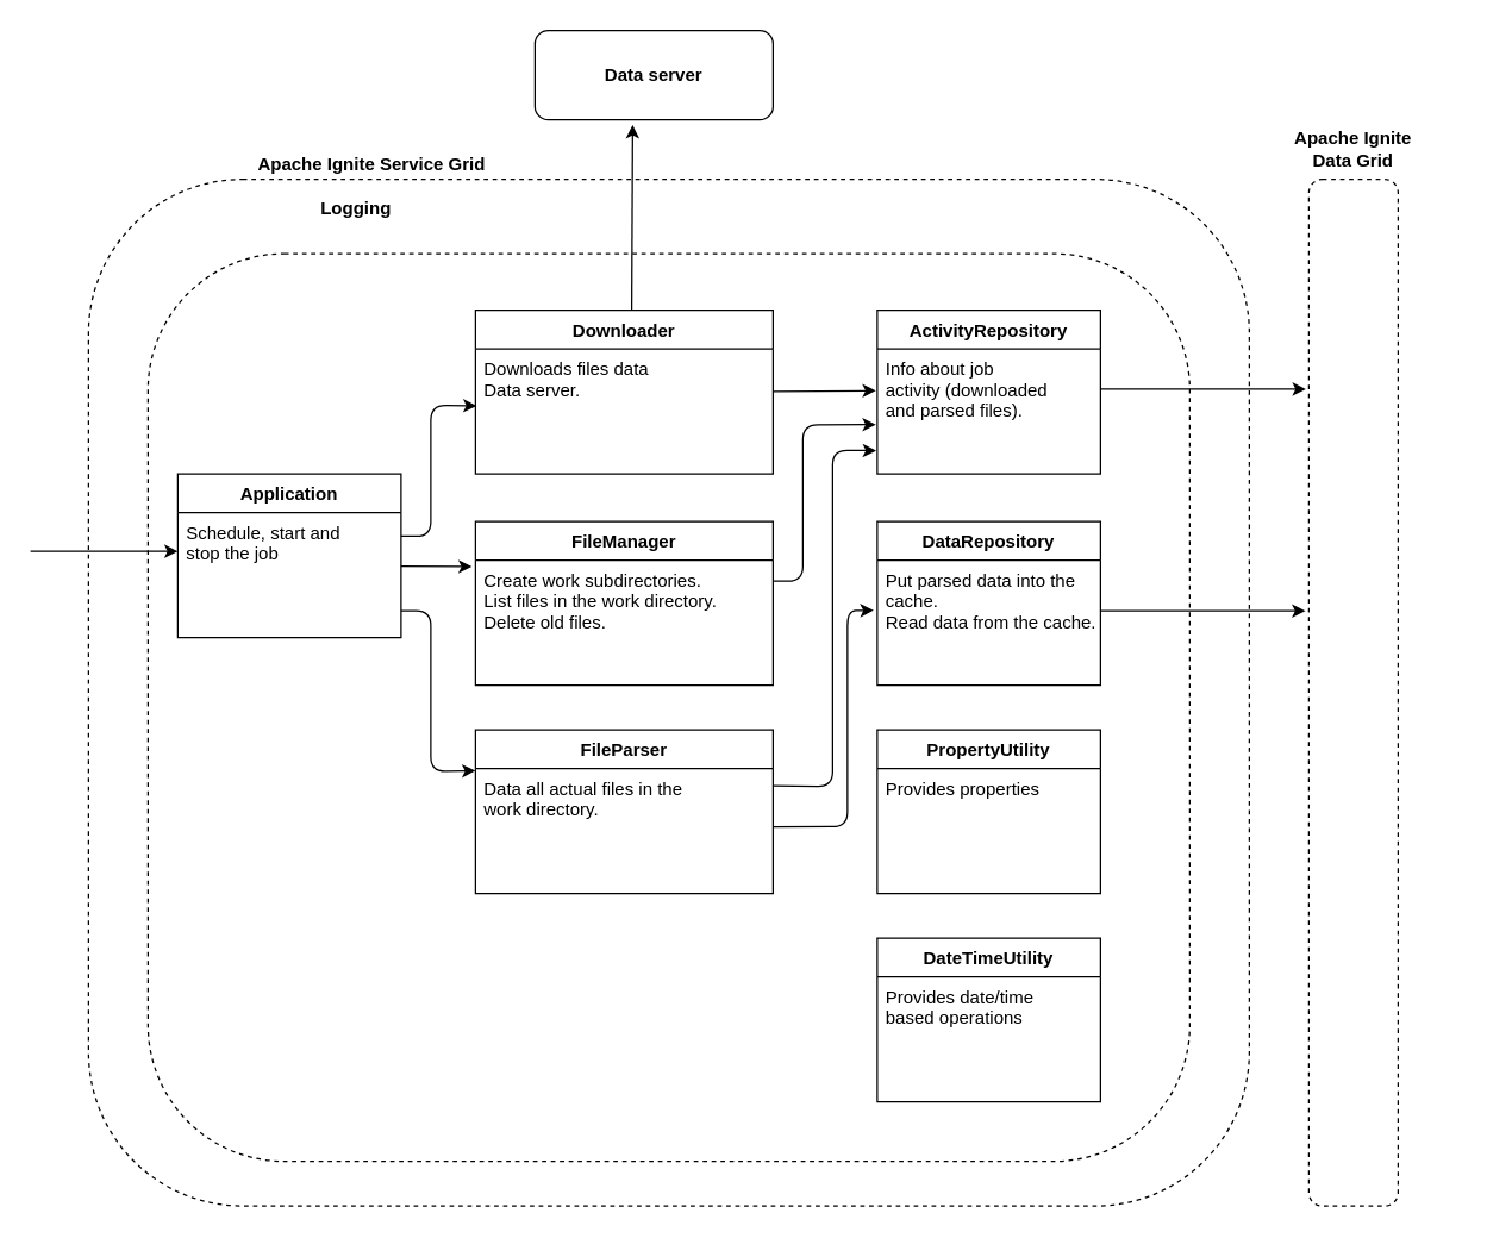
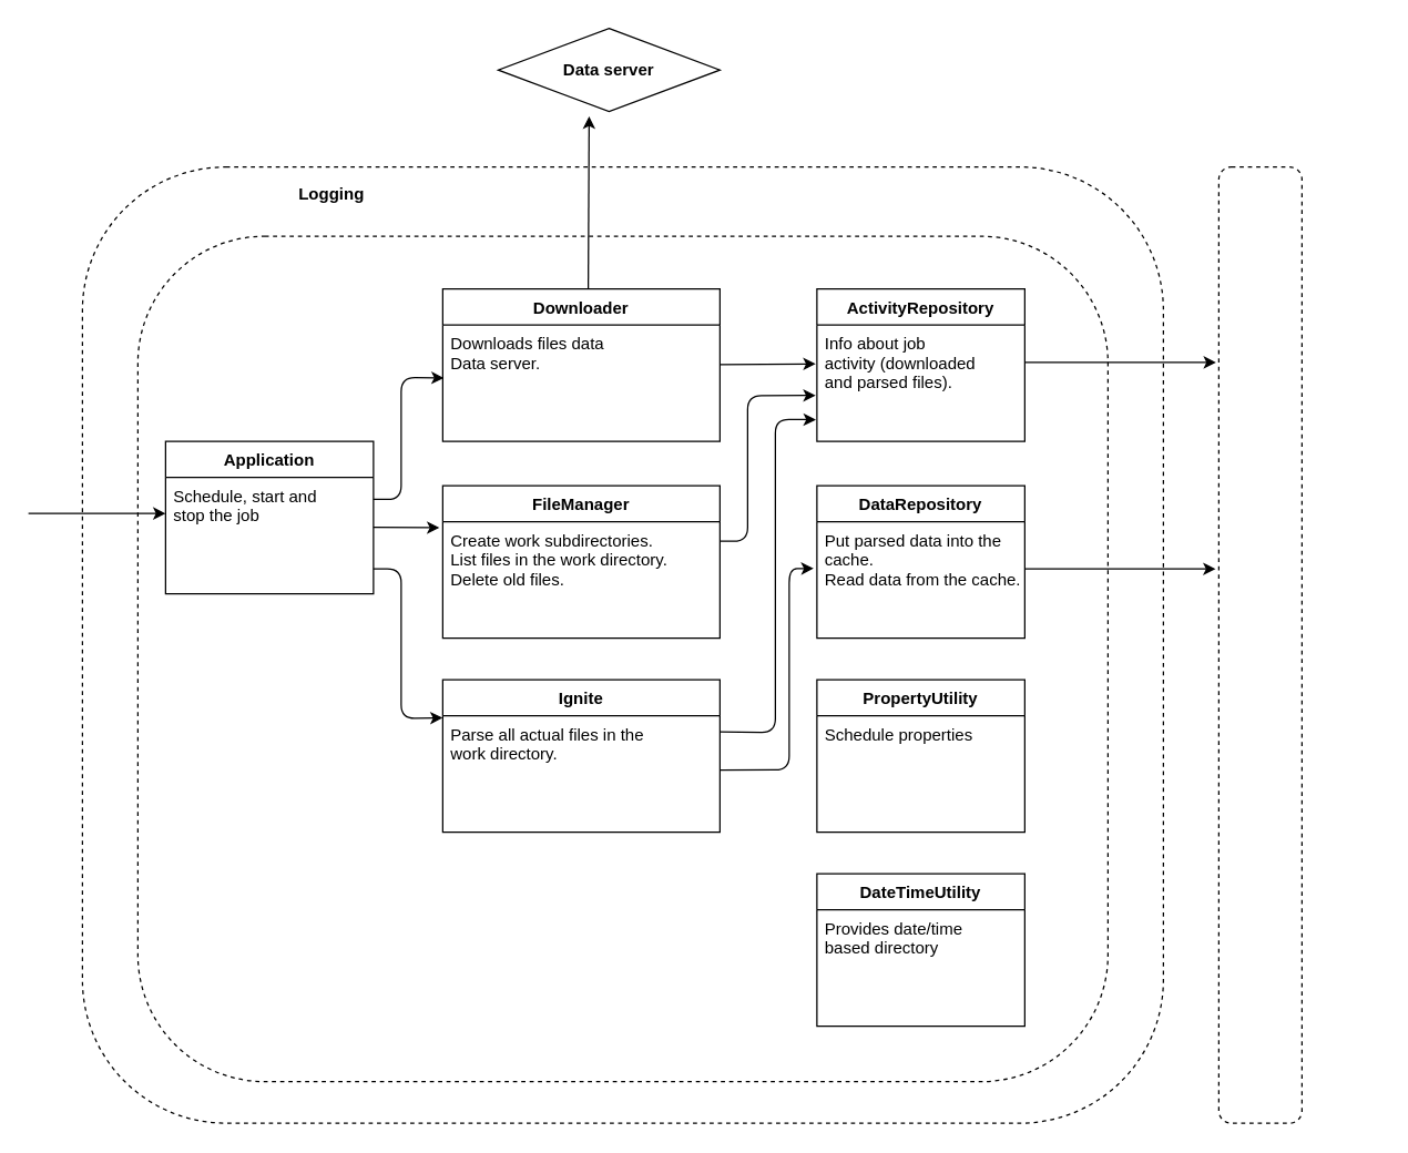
  <mxCell id="0" />
  <mxCell id="1" parent="0" />
  <mxCell id="2" value="" style="rounded=1;whiteSpace=wrap;html=1;dashed=1;fillColor=none;" parent="1" vertex="1"><mxGeometry x="99" y="170" width="700" height="610" as="geometry" /></mxCell>
  <mxCell id="3" value="" style="rounded=1;whiteSpace=wrap;html=1;dashed=1;fillColor=none;" parent="1" vertex="1"><mxGeometry x="59" y="120" width="780" height="690" as="geometry" /></mxCell>
- <mxCell id="4" value="&lt;b&gt;Apache Ignite Service Grid&lt;/b&gt;" style="text;html=1;align=center;verticalAlign=middle;resizable=0;points=[];autosize=1;" parent="1" vertex="1"><mxGeometry x="149" y="100" width="200" height="20" as="geometry" /></mxCell>
  <mxCell id="5" value="" style="endArrow=classic;html=1;entryX=0;entryY=0.5;entryDx=0;entryDy=0;" parent="1" edge="1"><mxGeometry width="50" height="50" relative="1" as="geometry"><mxPoint x="20" y="370" as="sourcePoint" /><mxPoint x="119" y="370" as="targetPoint" /></mxGeometry></mxCell>
  <mxCell id="6" value="Application" style="swimlane;fontStyle=1;childLayout=stackLayout;horizontal=1;startSize=26;fillColor=none;horizontalStack=0;resizeParent=1;resizeParentMax=0;resizeLast=0;collapsible=1;marginBottom=0;" parent="1" vertex="1"><mxGeometry x="119" y="318" width="150" height="110" as="geometry" /></mxCell>
  <mxCell id="7" value="Schedule, start and &#10;stop the job" style="text;strokeColor=none;fillColor=none;align=left;verticalAlign=top;spacingLeft=4;spacingRight=4;overflow=hidden;rotatable=0;points=[[0,0.5],[1,0.5]];portConstraint=eastwest;" parent="6" vertex="1"><mxGeometry y="26" width="150" height="84" as="geometry" /></mxCell>
  <mxCell id="8" value="Downloader" style="swimlane;fontStyle=1;childLayout=stackLayout;horizontal=1;startSize=26;fillColor=none;horizontalStack=0;resizeParent=1;resizeParentMax=0;resizeLast=0;collapsible=1;marginBottom=0;" parent="1" vertex="1"><mxGeometry x="319" y="208" width="200" height="110" as="geometry" /></mxCell>
  <mxCell id="9" value="Downloads files data &#10;Data server.&#10;" style="text;strokeColor=none;fillColor=none;align=left;verticalAlign=top;spacingLeft=4;spacingRight=4;overflow=hidden;rotatable=0;points=[[0,0.5],[1,0.5]];portConstraint=eastwest;" parent="8" vertex="1"><mxGeometry y="26" width="200" height="84" as="geometry" /></mxCell>
  <mxCell id="10" value="FileManager" style="swimlane;fontStyle=1;childLayout=stackLayout;horizontal=1;startSize=26;fillColor=none;horizontalStack=0;resizeParent=1;resizeParentMax=0;resizeLast=0;collapsible=1;marginBottom=0;" parent="1" vertex="1"><mxGeometry x="319" y="350" width="200" height="110" as="geometry" /></mxCell>
  <mxCell id="11" value="" style="endArrow=classic;html=1;entryX=0.004;entryY=0.455;entryDx=0;entryDy=0;entryPerimeter=0;" parent="10" target="9" edge="1"><mxGeometry width="50" height="50" relative="1" as="geometry"><mxPoint x="-50" y="9.76" as="sourcePoint" /><mxPoint x="40.48" y="10.08" as="targetPoint" /><Array as="points"><mxPoint x="-30" y="10" /><mxPoint x="-30" y="-78" /></Array></mxGeometry></mxCell>
  <mxCell id="12" value="Create work subdirectories.&#10;List files in the work directory.&#10;Delete old files.&#10;" style="text;strokeColor=none;fillColor=none;align=left;verticalAlign=top;spacingLeft=4;spacingRight=4;overflow=hidden;rotatable=0;points=[[0,0.5],[1,0.5]];portConstraint=eastwest;" parent="10" vertex="1"><mxGeometry y="26" width="200" height="84" as="geometry" /></mxCell>
  <mxCell id="13" value="" style="endArrow=classic;html=1;entryX=-0.012;entryY=0.051;entryDx=0;entryDy=0;entryPerimeter=0;" parent="10" target="12" edge="1"><mxGeometry width="50" height="50" relative="1" as="geometry"><mxPoint x="-50" y="30" as="sourcePoint" /><mxPoint x="40.48" y="30.32" as="targetPoint" /></mxGeometry></mxCell>
  <mxCell id="14" value="" style="endArrow=classic;html=1;entryX=0;entryY=0.25;entryDx=0;entryDy=0;" parent="10" target="15" edge="1"><mxGeometry width="50" height="50" relative="1" as="geometry"><mxPoint x="-50" y="60" as="sourcePoint" /><mxPoint x="40.48" y="60.32" as="targetPoint" /><Array as="points"><mxPoint x="-30" y="60" /><mxPoint x="-30" y="168" /></Array></mxGeometry></mxCell>
- <mxCell id="15" value="FileParser" style="swimlane;fontStyle=1;childLayout=stackLayout;horizontal=1;startSize=26;fillColor=none;horizontalStack=0;resizeParent=1;resizeParentMax=0;resizeLast=0;collapsible=1;marginBottom=0;" parent="1" vertex="1"><mxGeometry x="319" y="490" width="200" height="110" as="geometry" /></mxCell>
- <mxCell id="16" value="Data all actual files in the&#10; work directory." style="text;strokeColor=none;fillColor=none;align=left;verticalAlign=top;spacingLeft=4;spacingRight=4;overflow=hidden;rotatable=0;points=[[0,0.5],[1,0.5]];portConstraint=eastwest;" parent="15" vertex="1"><mxGeometry y="26" width="200" height="84" as="geometry" /></mxCell>
+ <mxCell id="15" value="Ignite" style="swimlane;fontStyle=1;childLayout=stackLayout;horizontal=1;startSize=26;fillColor=none;horizontalStack=0;resizeParent=1;resizeParentMax=0;resizeLast=0;collapsible=1;marginBottom=0;" parent="1" vertex="1"><mxGeometry x="319" y="490" width="200" height="110" as="geometry" /></mxCell>
+ <mxCell id="16" value="Parse all actual files in the&#10; work directory." style="text;strokeColor=none;fillColor=none;align=left;verticalAlign=top;spacingLeft=4;spacingRight=4;overflow=hidden;rotatable=0;points=[[0,0.5],[1,0.5]];portConstraint=eastwest;" parent="15" vertex="1"><mxGeometry y="26" width="200" height="84" as="geometry" /></mxCell>
  <mxCell id="17" value="DataRepository" style="swimlane;fontStyle=1;childLayout=stackLayout;horizontal=1;startSize=26;fillColor=none;horizontalStack=0;resizeParent=1;resizeParentMax=0;resizeLast=0;collapsible=1;marginBottom=0;" parent="1" vertex="1"><mxGeometry x="589" y="350" width="150" height="110" as="geometry" /></mxCell>
  <mxCell id="18" value="Put parsed data into the &#10;cache.&#10;Read data from the cache.&#10;&#10;" style="text;strokeColor=none;fillColor=none;align=left;verticalAlign=top;spacingLeft=4;spacingRight=4;overflow=hidden;rotatable=0;points=[[0,0.5],[1,0.5]];portConstraint=eastwest;" parent="17" vertex="1"><mxGeometry y="26" width="150" height="84" as="geometry" /></mxCell>
  <mxCell id="19" value="ActivityRepository" style="swimlane;fontStyle=1;childLayout=stackLayout;horizontal=1;startSize=26;fillColor=none;horizontalStack=0;resizeParent=1;resizeParentMax=0;resizeLast=0;collapsible=1;marginBottom=0;" parent="1" vertex="1"><mxGeometry x="589" y="208" width="150" height="110" as="geometry" /></mxCell>
  <mxCell id="20" value="Info about job&#10;activity (downloaded &#10;and parsed files).&#10;" style="text;strokeColor=none;fillColor=none;align=left;verticalAlign=top;spacingLeft=4;spacingRight=4;overflow=hidden;rotatable=0;points=[[0,0.5],[1,0.5]];portConstraint=eastwest;" parent="19" vertex="1"><mxGeometry y="26" width="150" height="84" as="geometry" /></mxCell>
  <mxCell id="21" value="" style="endArrow=classic;html=1;entryX=-0.006;entryY=0.605;entryDx=0;entryDy=0;entryPerimeter=0;" parent="1" target="20" edge="1"><mxGeometry width="50" height="50" relative="1" as="geometry"><mxPoint x="519" y="390" as="sourcePoint" /><mxPoint x="569.8" y="302.46" as="targetPoint" /><Array as="points"><mxPoint x="539" y="390" /><mxPoint x="539" y="285" /></Array></mxGeometry></mxCell>
  <mxCell id="22" value="" style="endArrow=classic;html=1;entryX=-0.006;entryY=0.334;entryDx=0;entryDy=0;entryPerimeter=0;" parent="1" target="20" edge="1"><mxGeometry width="50" height="50" relative="1" as="geometry"><mxPoint x="519" y="262.66" as="sourcePoint" /><mxPoint x="566.6" y="262.944" as="targetPoint" /></mxGeometry></mxCell>
  <mxCell id="23" value="" style="endArrow=classic;html=1;entryX=-0.005;entryY=0.814;entryDx=0;entryDy=0;entryPerimeter=0;exitX=1;exitY=0.138;exitDx=0;exitDy=0;exitPerimeter=0;" parent="1" source="16" target="20" edge="1"><mxGeometry width="50" height="50" relative="1" as="geometry"><mxPoint x="529" y="400" as="sourcePoint" /><mxPoint x="598.1" y="294.82" as="targetPoint" /><Array as="points"><mxPoint x="559" y="528" /><mxPoint x="559" y="302" /></Array></mxGeometry></mxCell>
  <mxCell id="24" value="" style="endArrow=classic;html=1;entryX=-0.016;entryY=0.4;entryDx=0;entryDy=0;entryPerimeter=0;" parent="1" target="18" edge="1"><mxGeometry width="50" height="50" relative="1" as="geometry"><mxPoint x="519" y="555.18" as="sourcePoint" /><mxPoint x="588.1" y="450" as="targetPoint" /><Array as="points"><mxPoint x="569" y="555" /><mxPoint x="569" y="410" /></Array></mxGeometry></mxCell>
  <mxCell id="25" value="&lt;b&gt;Logging&lt;/b&gt;" style="text;html=1;strokeColor=none;fillColor=none;align=center;verticalAlign=middle;whiteSpace=wrap;rounded=0;" parent="1" vertex="1"><mxGeometry x="179" y="130" width="120" height="20" as="geometry" /></mxCell>
  <mxCell id="26" value="" style="rounded=1;whiteSpace=wrap;html=1;fillColor=#ffffff;dashed=1;" parent="1" vertex="1"><mxGeometry x="879" y="120" width="60" height="690" as="geometry" /></mxCell>
- <mxCell id="27" value="&lt;div&gt;&lt;b&gt;Apache Ignite &lt;br&gt;&lt;/b&gt;&lt;/div&gt;&lt;div&gt;&lt;b&gt;Data Grid&lt;/b&gt;&lt;/div&gt;" style="text;html=1;strokeColor=none;fillColor=none;align=center;verticalAlign=middle;whiteSpace=wrap;rounded=0;dashed=1;" parent="1" vertex="1"><mxGeometry x="824" y="90" width="170" height="20" as="geometry" /></mxCell>
  <mxCell id="28" value="" style="endArrow=classic;html=1;exitX=1.002;exitY=0.321;exitDx=0;exitDy=0;exitPerimeter=0;" parent="1" source="20" edge="1"><mxGeometry width="50" height="50" relative="1" as="geometry"><mxPoint x="739" y="263.3" as="sourcePoint" /><mxPoint x="877" y="261" as="targetPoint" /></mxGeometry></mxCell>
  <mxCell id="29" value="" style="endArrow=classic;html=1;exitX=1.002;exitY=0.321;exitDx=0;exitDy=0;exitPerimeter=0;" parent="1" edge="1"><mxGeometry width="50" height="50" relative="1" as="geometry"><mxPoint x="739" y="410.004" as="sourcePoint" /><mxPoint x="876.7" y="410.04" as="targetPoint" /></mxGeometry></mxCell>
- <mxCell id="30" value="&lt;b&gt;Data server&lt;/b&gt;" style="rounded=1;whiteSpace=wrap;html=1;fillColor=#ffffff;" parent="1" vertex="1"><mxGeometry x="359" y="20" width="160" height="60" as="geometry" /></mxCell>
+ <mxCell id="30" value="&lt;b&gt;Data server&lt;/b&gt;" style="rhombus;whiteSpace=wrap;html=1;fillColor=#ffffff;" parent="1" vertex="1"><mxGeometry x="359" y="20" width="160" height="60" as="geometry" /></mxCell>
  <mxCell id="31" value="" style="endArrow=classic;html=1;shadow=0;strokeColor=#000000;entryX=0.41;entryY=1.057;entryDx=0;entryDy=0;entryPerimeter=0;" parent="1" target="30" edge="1"><mxGeometry width="50" height="50" relative="1" as="geometry"><mxPoint x="424" y="208" as="sourcePoint" /><mxPoint x="474" y="158" as="targetPoint" /></mxGeometry></mxCell>
  <mxCell id="32" value="PropertyUtility" style="swimlane;fontStyle=1;childLayout=stackLayout;horizontal=1;startSize=26;fillColor=none;horizontalStack=0;resizeParent=1;resizeParentMax=0;resizeLast=0;collapsible=1;marginBottom=0;" parent="1" vertex="1"><mxGeometry x="589" y="490" width="150" height="110" as="geometry" /></mxCell>
- <mxCell id="33" value="Provides properties" style="text;strokeColor=none;fillColor=none;align=left;verticalAlign=top;spacingLeft=4;spacingRight=4;overflow=hidden;rotatable=0;points=[[0,0.5],[1,0.5]];portConstraint=eastwest;" parent="32" vertex="1"><mxGeometry y="26" width="150" height="84" as="geometry" /></mxCell>
+ <mxCell id="33" value="Schedule properties" style="text;strokeColor=none;fillColor=none;align=left;verticalAlign=top;spacingLeft=4;spacingRight=4;overflow=hidden;rotatable=0;points=[[0,0.5],[1,0.5]];portConstraint=eastwest;" parent="32" vertex="1"><mxGeometry y="26" width="150" height="84" as="geometry" /></mxCell>
  <mxCell id="34" value="DateTimeUtility" style="swimlane;fontStyle=1;childLayout=stackLayout;horizontal=1;startSize=26;fillColor=none;horizontalStack=0;resizeParent=1;resizeParentMax=0;resizeLast=0;collapsible=1;marginBottom=0;" parent="1" vertex="1"><mxGeometry x="589" y="630" width="150" height="110" as="geometry" /></mxCell>
- <mxCell id="35" value="Provides date/time&#10;based operations&#10;" style="text;strokeColor=none;fillColor=none;align=left;verticalAlign=top;spacingLeft=4;spacingRight=4;overflow=hidden;rotatable=0;points=[[0,0.5],[1,0.5]];portConstraint=eastwest;" parent="34" vertex="1"><mxGeometry y="26" width="150" height="84" as="geometry" /></mxCell>
+ <mxCell id="35" value="Provides date/time&#10;based directory&#10;" style="text;strokeColor=none;fillColor=none;align=left;verticalAlign=top;spacingLeft=4;spacingRight=4;overflow=hidden;rotatable=0;points=[[0,0.5],[1,0.5]];portConstraint=eastwest;" parent="34" vertex="1"><mxGeometry y="26" width="150" height="84" as="geometry" /></mxCell>
